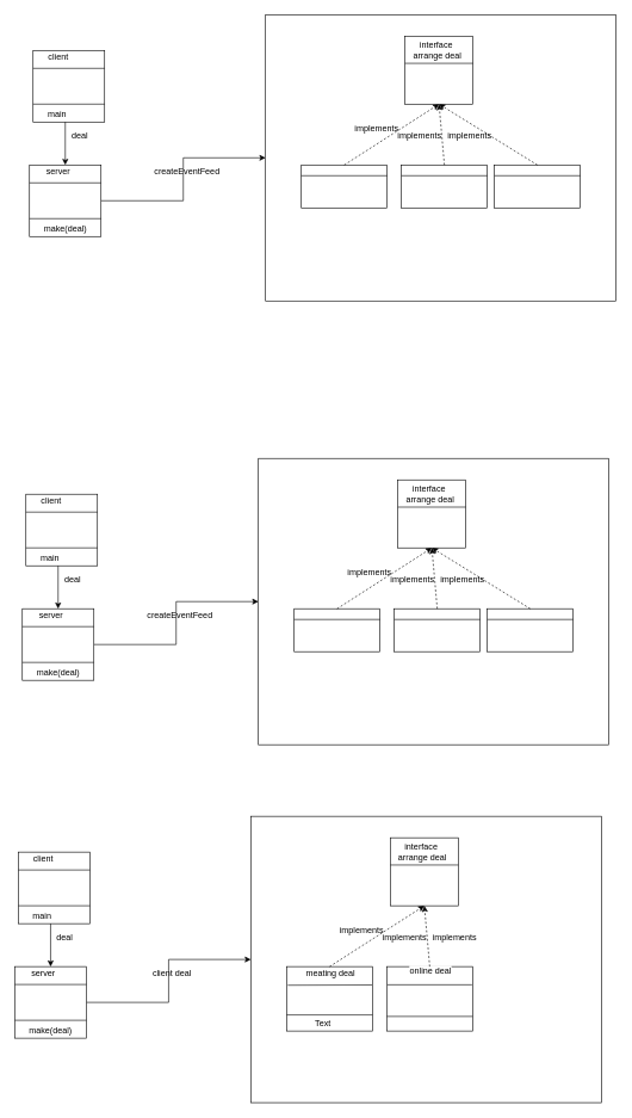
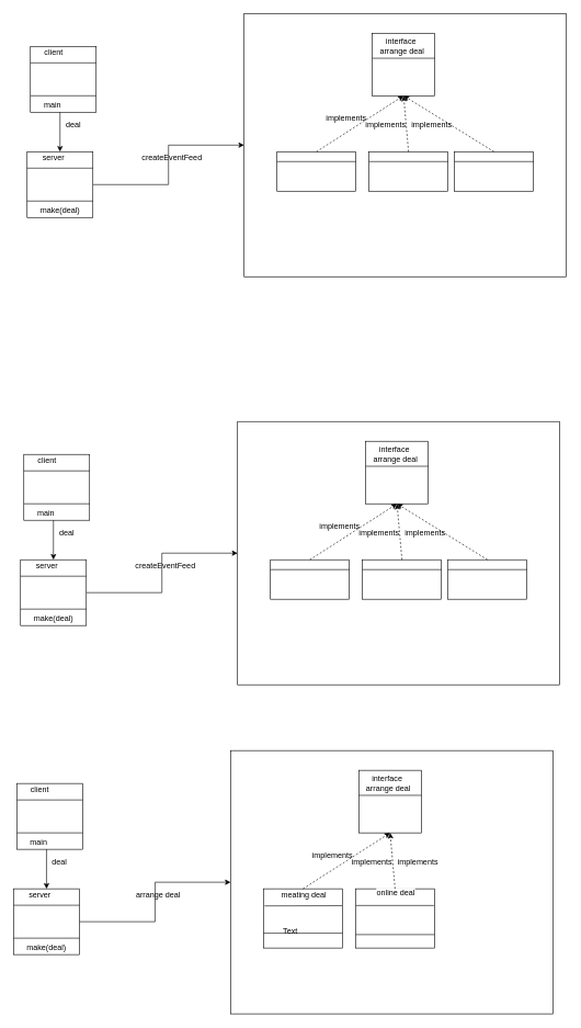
  <mxCell id="0" />
  <mxCell id="1" parent="0" />
  <mxCell id="2" value="" style="rounded=0;whiteSpace=wrap;html=1;" vertex="1" parent="1"><mxGeometry x="350" y="1140" width="490" height="400" as="geometry" /></mxCell>
  <mxCell id="3" value="" style="whiteSpace=wrap;html=1;aspect=fixed;" vertex="1" parent="1"><mxGeometry x="25" y="1190" width="100" height="100" as="geometry" /></mxCell>
  <mxCell id="4" value="" style="endArrow=none;html=1;entryX=1;entryY=0.25;entryDx=0;entryDy=0;exitX=0;exitY=0.25;exitDx=0;exitDy=0;" edge="1" source="3" target="3" parent="1"><mxGeometry width="50" height="50" relative="1" as="geometry"><mxPoint x="500" y="1550" as="sourcePoint" /><mxPoint x="550" y="1500" as="targetPoint" /></mxGeometry></mxCell>
  <mxCell id="5" value="" style="endArrow=none;html=1;entryX=1;entryY=0.75;entryDx=0;entryDy=0;exitX=0;exitY=0.75;exitDx=0;exitDy=0;" edge="1" source="3" target="3" parent="1"><mxGeometry width="50" height="50" relative="1" as="geometry"><mxPoint x="510" y="1430" as="sourcePoint" /><mxPoint x="590" y="1430" as="targetPoint" /></mxGeometry></mxCell>
  <mxCell id="6" value="client" style="text;html=1;strokeColor=none;fillColor=none;align=center;verticalAlign=middle;whiteSpace=wrap;rounded=0;" vertex="1" parent="1"><mxGeometry x="40" y="1190" width="40" height="20" as="geometry" /></mxCell>
  <mxCell id="7" value="main&amp;nbsp;" style="text;html=1;strokeColor=none;fillColor=none;align=center;verticalAlign=middle;whiteSpace=wrap;rounded=0;" vertex="1" parent="1"><mxGeometry x="40" y="1270" width="40" height="20" as="geometry" /></mxCell>
  <mxCell id="8" value="" style="edgeStyle=orthogonalEdgeStyle;rounded=0;orthogonalLoop=1;jettySize=auto;html=1;entryX=0;entryY=0.5;entryDx=0;entryDy=0;" edge="1" source="9" target="2" parent="1"><mxGeometry relative="1" as="geometry"><mxPoint x="350" y="1379.667" as="targetPoint" /></mxGeometry></mxCell>
  <mxCell id="9" value="" style="whiteSpace=wrap;html=1;aspect=fixed;" vertex="1" parent="1"><mxGeometry x="20" y="1350" width="100" height="100" as="geometry" /></mxCell>
  <mxCell id="10" value="" style="endArrow=none;html=1;entryX=1;entryY=0.25;entryDx=0;entryDy=0;exitX=0;exitY=0.25;exitDx=0;exitDy=0;" edge="1" source="9" target="9" parent="1"><mxGeometry width="50" height="50" relative="1" as="geometry"><mxPoint x="500" y="1710" as="sourcePoint" /><mxPoint x="550" y="1660" as="targetPoint" /></mxGeometry></mxCell>
  <mxCell id="11" value="" style="endArrow=none;html=1;entryX=1;entryY=0.75;entryDx=0;entryDy=0;exitX=0;exitY=0.75;exitDx=0;exitDy=0;" edge="1" source="9" target="9" parent="1"><mxGeometry width="50" height="50" relative="1" as="geometry"><mxPoint x="510" y="1590" as="sourcePoint" /><mxPoint x="590" y="1590" as="targetPoint" /></mxGeometry></mxCell>
  <mxCell id="12" value="server" style="text;html=1;strokeColor=none;fillColor=none;align=center;verticalAlign=middle;whiteSpace=wrap;rounded=0;" vertex="1" parent="1"><mxGeometry x="40" y="1350" width="40" height="20" as="geometry" /></mxCell>
  <mxCell id="13" value="make(deal)" style="text;html=1;strokeColor=none;fillColor=none;align=center;verticalAlign=middle;whiteSpace=wrap;rounded=0;" vertex="1" parent="1"><mxGeometry x="50" y="1430" width="40" height="20" as="geometry" /></mxCell>
  <mxCell id="14" value="" style="endArrow=classic;html=1;entryX=0.75;entryY=0;entryDx=0;entryDy=0;" edge="1" target="12" parent="1"><mxGeometry width="50" height="50" relative="1" as="geometry"><mxPoint x="70" y="1290" as="sourcePoint" /><mxPoint x="80" y="1460" as="targetPoint" /></mxGeometry></mxCell>
  <mxCell id="15" value="deal" style="text;html=1;strokeColor=none;fillColor=none;align=center;verticalAlign=middle;whiteSpace=wrap;rounded=0;" vertex="1" parent="1"><mxGeometry x="70" y="1300" width="40" height="20" as="geometry" /></mxCell>
- <mxCell id="16" value="client deal" style="text;html=1;strokeColor=none;fillColor=none;align=center;verticalAlign=middle;whiteSpace=wrap;rounded=0;" vertex="1" parent="1"><mxGeometry x="190" y="1350" width="100" height="20" as="geometry" /></mxCell>
+ <mxCell id="16" value="arrange deal" style="text;html=1;strokeColor=none;fillColor=none;align=center;verticalAlign=middle;whiteSpace=wrap;rounded=0;" vertex="1" parent="1"><mxGeometry x="190" y="1350" width="100" height="20" as="geometry" /></mxCell>
  <mxCell id="17" value="" style="whiteSpace=wrap;html=1;aspect=fixed;" vertex="1" parent="1"><mxGeometry x="545" y="1170" width="95" height="95" as="geometry" /></mxCell>
  <mxCell id="18" value="interface&amp;nbsp;&lt;br&gt;arrange deal&lt;br&gt;" style="text;html=1;strokeColor=none;fillColor=none;align=center;verticalAlign=middle;whiteSpace=wrap;rounded=0;" vertex="1" parent="1"><mxGeometry x="540" y="1180" width="100" height="20" as="geometry" /></mxCell>
  <mxCell id="19" value="" style="endArrow=none;html=1;" edge="1" parent="1"><mxGeometry width="50" height="50" relative="1" as="geometry"><mxPoint x="545" y="1208" as="sourcePoint" /><mxPoint x="640" y="1208" as="targetPoint" /><Array as="points" /></mxGeometry></mxCell>
  <mxCell id="20" value="" style="rounded=0;whiteSpace=wrap;html=1;" vertex="1" parent="1"><mxGeometry x="400" y="1350" width="120" height="90" as="geometry" /></mxCell>
  <mxCell id="21" value="" style="rounded=0;whiteSpace=wrap;html=1;" vertex="1" parent="1"><mxGeometry x="540" y="1350" width="120" height="90" as="geometry" /></mxCell>
  <mxCell id="22" value="" style="endArrow=none;html=1;exitX=0.013;exitY=0.289;exitDx=0;exitDy=0;entryX=0.994;entryY=0.285;entryDx=0;entryDy=0;entryPerimeter=0;exitPerimeter=0;" edge="1" source="20" target="20" parent="1"><mxGeometry width="50" height="50" relative="1" as="geometry"><mxPoint x="399.948" y="1370.517" as="sourcePoint" /><mxPoint x="494.5" y="1370" as="targetPoint" /><Array as="points" /></mxGeometry></mxCell>
  <mxCell id="23" value="meating deal" style="text;html=1;resizable=0;points=[];align=center;verticalAlign=middle;labelBackgroundColor=#ffffff;" vertex="1" connectable="0" parent="22"><mxGeometry x="0.089" y="-2" relative="1" as="geometry"><mxPoint x="-5.5" y="-18" as="offset" /></mxGeometry></mxCell>
  <mxCell id="24" value="online deal" style="text;html=1;resizable=0;points=[];align=center;verticalAlign=middle;labelBackgroundColor=#ffffff;" vertex="1" connectable="0" parent="22"><mxGeometry x="0.089" y="-2" relative="1" as="geometry"><mxPoint x="135" y="-22" as="offset" /></mxGeometry></mxCell>
  <mxCell id="25" value="" style="endArrow=none;html=1;exitX=0.006;exitY=0.282;exitDx=0;exitDy=0;entryX=0.993;entryY=0.282;entryDx=0;entryDy=0;entryPerimeter=0;exitPerimeter=0;" edge="1" source="21" target="21" parent="1"><mxGeometry width="50" height="50" relative="1" as="geometry"><mxPoint x="539.948" y="1370.017" as="sourcePoint" /><mxPoint x="659.069" y="1369.397" as="targetPoint" /><Array as="points" /></mxGeometry></mxCell>
  <mxCell id="26" value="" style="endArrow=classic;html=1;entryX=0.5;entryY=1;entryDx=0;entryDy=0;exitX=0.5;exitY=0;exitDx=0;exitDy=0;dashed=1;" edge="1" parent="1" source="20" target="17"><mxGeometry width="50" height="50" relative="1" as="geometry"><mxPoint x="20" y="1610" as="sourcePoint" /><mxPoint x="70" y="1560" as="targetPoint" /></mxGeometry></mxCell>
  <mxCell id="27" value="" style="endArrow=classic;html=1;exitX=0.5;exitY=0;exitDx=0;exitDy=0;dashed=1;entryX=0.5;entryY=1;entryDx=0;entryDy=0;" edge="1" parent="1" source="21" target="17"><mxGeometry width="50" height="50" relative="1" as="geometry"><mxPoint x="470.333" y="1359.667" as="sourcePoint" /><mxPoint x="517.833" y="1274.667" as="targetPoint" /></mxGeometry></mxCell>
  <mxCell id="28" value="implements" style="text;html=1;strokeColor=none;fillColor=none;align=center;verticalAlign=middle;whiteSpace=wrap;rounded=0;" vertex="1" parent="1"><mxGeometry x="485" y="1290" width="40" height="20" as="geometry" /></mxCell>
  <mxCell id="29" value="implements" style="text;html=1;strokeColor=none;fillColor=none;align=center;verticalAlign=middle;whiteSpace=wrap;rounded=0;" vertex="1" parent="1"><mxGeometry x="545" y="1300" width="40" height="20" as="geometry" /></mxCell>
  <mxCell id="30" value="implements" style="text;html=1;strokeColor=none;fillColor=none;align=center;verticalAlign=middle;whiteSpace=wrap;rounded=0;" vertex="1" parent="1"><mxGeometry x="615" y="1300" width="40" height="20" as="geometry" /></mxCell>
  <mxCell id="31" value="" style="rounded=0;whiteSpace=wrap;html=1;" vertex="1" parent="1"><mxGeometry x="360.5" y="640" width="490" height="400" as="geometry" /></mxCell>
  <mxCell id="32" value="" style="whiteSpace=wrap;html=1;aspect=fixed;" vertex="1" parent="1"><mxGeometry x="35.5" y="690" width="100" height="100" as="geometry" /></mxCell>
  <mxCell id="33" value="" style="endArrow=none;html=1;entryX=1;entryY=0.25;entryDx=0;entryDy=0;exitX=0;exitY=0.25;exitDx=0;exitDy=0;" edge="1" source="32" target="32" parent="1"><mxGeometry width="50" height="50" relative="1" as="geometry"><mxPoint x="510.5" y="1050" as="sourcePoint" /><mxPoint x="560.5" y="1000" as="targetPoint" /></mxGeometry></mxCell>
  <mxCell id="34" value="" style="endArrow=none;html=1;entryX=1;entryY=0.75;entryDx=0;entryDy=0;exitX=0;exitY=0.75;exitDx=0;exitDy=0;" edge="1" source="32" target="32" parent="1"><mxGeometry width="50" height="50" relative="1" as="geometry"><mxPoint x="520.5" y="930" as="sourcePoint" /><mxPoint x="600.5" y="930" as="targetPoint" /></mxGeometry></mxCell>
  <mxCell id="35" value="client" style="text;html=1;strokeColor=none;fillColor=none;align=center;verticalAlign=middle;whiteSpace=wrap;rounded=0;" vertex="1" parent="1"><mxGeometry x="50.5" y="690" width="40" height="20" as="geometry" /></mxCell>
  <mxCell id="36" value="main&amp;nbsp;" style="text;html=1;strokeColor=none;fillColor=none;align=center;verticalAlign=middle;whiteSpace=wrap;rounded=0;" vertex="1" parent="1"><mxGeometry x="50.5" y="770" width="40" height="20" as="geometry" /></mxCell>
  <mxCell id="37" value="" style="edgeStyle=orthogonalEdgeStyle;rounded=0;orthogonalLoop=1;jettySize=auto;html=1;entryX=0;entryY=0.5;entryDx=0;entryDy=0;" edge="1" source="38" target="31" parent="1"><mxGeometry relative="1" as="geometry"><mxPoint x="360.5" y="879.667" as="targetPoint" /></mxGeometry></mxCell>
  <mxCell id="38" value="" style="whiteSpace=wrap;html=1;aspect=fixed;" vertex="1" parent="1"><mxGeometry x="30.5" y="850" width="100" height="100" as="geometry" /></mxCell>
  <mxCell id="39" value="" style="endArrow=none;html=1;entryX=1;entryY=0.25;entryDx=0;entryDy=0;exitX=0;exitY=0.25;exitDx=0;exitDy=0;" edge="1" source="38" target="38" parent="1"><mxGeometry width="50" height="50" relative="1" as="geometry"><mxPoint x="510.5" y="1210" as="sourcePoint" /><mxPoint x="560.5" y="1160" as="targetPoint" /></mxGeometry></mxCell>
  <mxCell id="40" value="" style="endArrow=none;html=1;entryX=1;entryY=0.75;entryDx=0;entryDy=0;exitX=0;exitY=0.75;exitDx=0;exitDy=0;" edge="1" source="38" target="38" parent="1"><mxGeometry width="50" height="50" relative="1" as="geometry"><mxPoint x="520.5" y="1090" as="sourcePoint" /><mxPoint x="600.5" y="1090" as="targetPoint" /></mxGeometry></mxCell>
  <mxCell id="41" value="server" style="text;html=1;strokeColor=none;fillColor=none;align=center;verticalAlign=middle;whiteSpace=wrap;rounded=0;" vertex="1" parent="1"><mxGeometry x="50.5" y="850" width="40" height="20" as="geometry" /></mxCell>
  <mxCell id="42" value="make(deal)" style="text;html=1;strokeColor=none;fillColor=none;align=center;verticalAlign=middle;whiteSpace=wrap;rounded=0;" vertex="1" parent="1"><mxGeometry x="60.5" y="930" width="40" height="20" as="geometry" /></mxCell>
  <mxCell id="43" value="" style="endArrow=classic;html=1;entryX=0.75;entryY=0;entryDx=0;entryDy=0;" edge="1" target="41" parent="1"><mxGeometry width="50" height="50" relative="1" as="geometry"><mxPoint x="80.5" y="790" as="sourcePoint" /><mxPoint x="90.5" y="960" as="targetPoint" /></mxGeometry></mxCell>
  <mxCell id="44" value="deal" style="text;html=1;strokeColor=none;fillColor=none;align=center;verticalAlign=middle;whiteSpace=wrap;rounded=0;" vertex="1" parent="1"><mxGeometry x="80.5" y="800" width="40" height="20" as="geometry" /></mxCell>
  <mxCell id="45" value="createEventFeed" style="text;html=1;strokeColor=none;fillColor=none;align=center;verticalAlign=middle;whiteSpace=wrap;rounded=0;" vertex="1" parent="1"><mxGeometry x="200.5" y="850" width="100" height="20" as="geometry" /></mxCell>
  <mxCell id="46" value="" style="whiteSpace=wrap;html=1;aspect=fixed;" vertex="1" parent="1"><mxGeometry x="555.5" y="670" width="95" height="95" as="geometry" /></mxCell>
  <mxCell id="47" value="interface&amp;nbsp;&lt;br&gt;arrange deal&lt;br&gt;" style="text;html=1;strokeColor=none;fillColor=none;align=center;verticalAlign=middle;whiteSpace=wrap;rounded=0;" vertex="1" parent="1"><mxGeometry x="550.5" y="680" width="100" height="20" as="geometry" /></mxCell>
  <mxCell id="48" value="" style="endArrow=none;html=1;" edge="1" parent="1"><mxGeometry width="50" height="50" relative="1" as="geometry"><mxPoint x="555.5" y="708" as="sourcePoint" /><mxPoint x="650.5" y="708" as="targetPoint" /><Array as="points" /></mxGeometry></mxCell>
  <mxCell id="49" value="" style="rounded=0;whiteSpace=wrap;html=1;" vertex="1" parent="1"><mxGeometry x="410.5" y="850" width="120" height="60" as="geometry" /></mxCell>
  <mxCell id="50" value="" style="rounded=0;whiteSpace=wrap;html=1;" vertex="1" parent="1"><mxGeometry x="550.5" y="850" width="120" height="60" as="geometry" /></mxCell>
  <mxCell id="51" value="" style="rounded=0;whiteSpace=wrap;html=1;" vertex="1" parent="1"><mxGeometry x="680.5" y="850" width="120" height="60" as="geometry" /></mxCell>
  <mxCell id="52" value="" style="endArrow=none;html=1;exitX=0;exitY=0.25;exitDx=0;exitDy=0;entryX=1;entryY=0.25;entryDx=0;entryDy=0;" edge="1" source="49" target="49" parent="1"><mxGeometry width="50" height="50" relative="1" as="geometry"><mxPoint x="410.448" y="870.517" as="sourcePoint" /><mxPoint x="505" y="870" as="targetPoint" /><Array as="points" /></mxGeometry></mxCell>
  <mxCell id="53" value="" style="endArrow=none;html=1;exitX=0;exitY=0.25;exitDx=0;exitDy=0;entryX=1;entryY=0.25;entryDx=0;entryDy=0;" edge="1" source="50" target="50" parent="1"><mxGeometry width="50" height="50" relative="1" as="geometry"><mxPoint x="550.448" y="870.017" as="sourcePoint" /><mxPoint x="669.569" y="869.397" as="targetPoint" /><Array as="points" /></mxGeometry></mxCell>
  <mxCell id="54" value="" style="endArrow=none;html=1;exitX=0;exitY=0.25;exitDx=0;exitDy=0;entryX=1;entryY=0.25;entryDx=0;entryDy=0;" edge="1" source="51" target="51" parent="1"><mxGeometry width="50" height="50" relative="1" as="geometry"><mxPoint x="680.448" y="870.517" as="sourcePoint" /><mxPoint x="799.569" y="869.897" as="targetPoint" /><Array as="points" /></mxGeometry></mxCell>
  <mxCell id="55" value="" style="endArrow=classic;html=1;entryX=0.5;entryY=1;entryDx=0;entryDy=0;exitX=0.5;exitY=0;exitDx=0;exitDy=0;dashed=1;" edge="1" source="49" target="46" parent="1"><mxGeometry width="50" height="50" relative="1" as="geometry"><mxPoint x="30.5" y="1110" as="sourcePoint" /><mxPoint x="80.5" y="1060" as="targetPoint" /></mxGeometry></mxCell>
  <mxCell id="56" value="" style="endArrow=classic;html=1;exitX=0.5;exitY=0;exitDx=0;exitDy=0;dashed=1;entryX=0.5;entryY=1;entryDx=0;entryDy=0;" edge="1" source="50" target="46" parent="1"><mxGeometry width="50" height="50" relative="1" as="geometry"><mxPoint x="480.833" y="859.667" as="sourcePoint" /><mxPoint x="528.333" y="774.667" as="targetPoint" /></mxGeometry></mxCell>
  <mxCell id="57" value="" style="endArrow=classic;html=1;entryX=0.5;entryY=1;entryDx=0;entryDy=0;exitX=0.5;exitY=0;exitDx=0;exitDy=0;dashed=1;" edge="1" source="51" target="46" parent="1"><mxGeometry width="50" height="50" relative="1" as="geometry"><mxPoint x="620.833" y="859.667" as="sourcePoint" /><mxPoint x="538.333" y="784.667" as="targetPoint" /></mxGeometry></mxCell>
  <mxCell id="58" value="implements" style="text;html=1;strokeColor=none;fillColor=none;align=center;verticalAlign=middle;whiteSpace=wrap;rounded=0;" vertex="1" parent="1"><mxGeometry x="495.5" y="790" width="40" height="20" as="geometry" /></mxCell>
  <mxCell id="59" value="implements" style="text;html=1;strokeColor=none;fillColor=none;align=center;verticalAlign=middle;whiteSpace=wrap;rounded=0;" vertex="1" parent="1"><mxGeometry x="555.5" y="800" width="40" height="20" as="geometry" /></mxCell>
  <mxCell id="60" value="implements" style="text;html=1;strokeColor=none;fillColor=none;align=center;verticalAlign=middle;whiteSpace=wrap;rounded=0;" vertex="1" parent="1"><mxGeometry x="625.5" y="800" width="40" height="20" as="geometry" /></mxCell>
  <mxCell id="61" value="" style="rounded=0;whiteSpace=wrap;html=1;" vertex="1" parent="1"><mxGeometry x="370.5" y="20" width="490" height="400" as="geometry" /></mxCell>
  <mxCell id="62" value="" style="whiteSpace=wrap;html=1;aspect=fixed;" vertex="1" parent="1"><mxGeometry x="45.5" y="70" width="100" height="100" as="geometry" /></mxCell>
  <mxCell id="63" value="" style="endArrow=none;html=1;entryX=1;entryY=0.25;entryDx=0;entryDy=0;exitX=0;exitY=0.25;exitDx=0;exitDy=0;" edge="1" source="62" target="62" parent="1"><mxGeometry width="50" height="50" relative="1" as="geometry"><mxPoint x="520.5" y="430" as="sourcePoint" /><mxPoint x="570.5" y="380" as="targetPoint" /></mxGeometry></mxCell>
  <mxCell id="64" value="" style="endArrow=none;html=1;entryX=1;entryY=0.75;entryDx=0;entryDy=0;exitX=0;exitY=0.75;exitDx=0;exitDy=0;" edge="1" source="62" target="62" parent="1"><mxGeometry width="50" height="50" relative="1" as="geometry"><mxPoint x="530.5" y="310" as="sourcePoint" /><mxPoint x="610.5" y="310" as="targetPoint" /></mxGeometry></mxCell>
  <mxCell id="65" value="client" style="text;html=1;strokeColor=none;fillColor=none;align=center;verticalAlign=middle;whiteSpace=wrap;rounded=0;" vertex="1" parent="1"><mxGeometry x="60.5" y="70" width="40" height="20" as="geometry" /></mxCell>
  <mxCell id="66" value="main&amp;nbsp;" style="text;html=1;strokeColor=none;fillColor=none;align=center;verticalAlign=middle;whiteSpace=wrap;rounded=0;" vertex="1" parent="1"><mxGeometry x="60.5" y="150" width="40" height="20" as="geometry" /></mxCell>
  <mxCell id="67" value="" style="edgeStyle=orthogonalEdgeStyle;rounded=0;orthogonalLoop=1;jettySize=auto;html=1;entryX=0;entryY=0.5;entryDx=0;entryDy=0;" edge="1" source="68" target="61" parent="1"><mxGeometry relative="1" as="geometry"><mxPoint x="370.5" y="259.667" as="targetPoint" /></mxGeometry></mxCell>
  <mxCell id="68" value="" style="whiteSpace=wrap;html=1;aspect=fixed;" vertex="1" parent="1"><mxGeometry x="40.5" y="230" width="100" height="100" as="geometry" /></mxCell>
  <mxCell id="69" value="" style="endArrow=none;html=1;entryX=1;entryY=0.25;entryDx=0;entryDy=0;exitX=0;exitY=0.25;exitDx=0;exitDy=0;" edge="1" source="68" target="68" parent="1"><mxGeometry width="50" height="50" relative="1" as="geometry"><mxPoint x="520.5" y="590" as="sourcePoint" /><mxPoint x="570.5" y="540" as="targetPoint" /></mxGeometry></mxCell>
  <mxCell id="70" value="" style="endArrow=none;html=1;entryX=1;entryY=0.75;entryDx=0;entryDy=0;exitX=0;exitY=0.75;exitDx=0;exitDy=0;" edge="1" source="68" target="68" parent="1"><mxGeometry width="50" height="50" relative="1" as="geometry"><mxPoint x="530.5" y="470" as="sourcePoint" /><mxPoint x="610.5" y="470" as="targetPoint" /></mxGeometry></mxCell>
  <mxCell id="71" value="server" style="text;html=1;strokeColor=none;fillColor=none;align=center;verticalAlign=middle;whiteSpace=wrap;rounded=0;" vertex="1" parent="1"><mxGeometry x="60.5" y="230" width="40" height="20" as="geometry" /></mxCell>
  <mxCell id="72" value="make(deal)" style="text;html=1;strokeColor=none;fillColor=none;align=center;verticalAlign=middle;whiteSpace=wrap;rounded=0;" vertex="1" parent="1"><mxGeometry x="70.5" y="310" width="40" height="20" as="geometry" /></mxCell>
  <mxCell id="73" value="" style="endArrow=classic;html=1;entryX=0.75;entryY=0;entryDx=0;entryDy=0;" edge="1" target="71" parent="1"><mxGeometry width="50" height="50" relative="1" as="geometry"><mxPoint x="90.5" y="170" as="sourcePoint" /><mxPoint x="100.5" y="340" as="targetPoint" /></mxGeometry></mxCell>
  <mxCell id="74" value="deal" style="text;html=1;strokeColor=none;fillColor=none;align=center;verticalAlign=middle;whiteSpace=wrap;rounded=0;" vertex="1" parent="1"><mxGeometry x="90.5" y="180" width="40" height="20" as="geometry" /></mxCell>
  <mxCell id="75" value="createEventFeed" style="text;html=1;strokeColor=none;fillColor=none;align=center;verticalAlign=middle;whiteSpace=wrap;rounded=0;" vertex="1" parent="1"><mxGeometry x="210.5" y="230" width="100" height="20" as="geometry" /></mxCell>
  <mxCell id="76" value="" style="whiteSpace=wrap;html=1;aspect=fixed;" vertex="1" parent="1"><mxGeometry x="565.5" y="50" width="95" height="95" as="geometry" /></mxCell>
  <mxCell id="77" value="interface&amp;nbsp;&lt;br&gt;arrange deal&lt;br&gt;" style="text;html=1;strokeColor=none;fillColor=none;align=center;verticalAlign=middle;whiteSpace=wrap;rounded=0;" vertex="1" parent="1"><mxGeometry x="560.5" y="60" width="100" height="20" as="geometry" /></mxCell>
  <mxCell id="78" value="" style="endArrow=none;html=1;" edge="1" parent="1"><mxGeometry width="50" height="50" relative="1" as="geometry"><mxPoint x="565.5" y="88" as="sourcePoint" /><mxPoint x="660.5" y="88" as="targetPoint" /><Array as="points" /></mxGeometry></mxCell>
  <mxCell id="79" value="" style="rounded=0;whiteSpace=wrap;html=1;" vertex="1" parent="1"><mxGeometry x="420.5" y="230" width="120" height="60" as="geometry" /></mxCell>
  <mxCell id="80" value="" style="rounded=0;whiteSpace=wrap;html=1;" vertex="1" parent="1"><mxGeometry x="560.5" y="230" width="120" height="60" as="geometry" /></mxCell>
  <mxCell id="81" value="" style="rounded=0;whiteSpace=wrap;html=1;" vertex="1" parent="1"><mxGeometry x="690.5" y="230" width="120" height="60" as="geometry" /></mxCell>
  <mxCell id="82" value="" style="endArrow=none;html=1;exitX=0;exitY=0.25;exitDx=0;exitDy=0;entryX=1;entryY=0.25;entryDx=0;entryDy=0;" edge="1" source="79" target="79" parent="1"><mxGeometry width="50" height="50" relative="1" as="geometry"><mxPoint x="420.448" y="250.517" as="sourcePoint" /><mxPoint x="515" y="250" as="targetPoint" /><Array as="points" /></mxGeometry></mxCell>
  <mxCell id="83" value="" style="endArrow=none;html=1;exitX=0;exitY=0.25;exitDx=0;exitDy=0;entryX=1;entryY=0.25;entryDx=0;entryDy=0;" edge="1" source="80" target="80" parent="1"><mxGeometry width="50" height="50" relative="1" as="geometry"><mxPoint x="560.448" y="250.017" as="sourcePoint" /><mxPoint x="679.569" y="249.397" as="targetPoint" /><Array as="points" /></mxGeometry></mxCell>
  <mxCell id="84" value="" style="endArrow=none;html=1;exitX=0;exitY=0.25;exitDx=0;exitDy=0;entryX=1;entryY=0.25;entryDx=0;entryDy=0;" edge="1" source="81" target="81" parent="1"><mxGeometry width="50" height="50" relative="1" as="geometry"><mxPoint x="690.448" y="250.517" as="sourcePoint" /><mxPoint x="809.569" y="249.897" as="targetPoint" /><Array as="points" /></mxGeometry></mxCell>
  <mxCell id="85" value="" style="endArrow=classic;html=1;entryX=0.5;entryY=1;entryDx=0;entryDy=0;exitX=0.5;exitY=0;exitDx=0;exitDy=0;dashed=1;" edge="1" source="79" target="76" parent="1"><mxGeometry width="50" height="50" relative="1" as="geometry"><mxPoint x="40.5" y="490" as="sourcePoint" /><mxPoint x="90.5" y="440" as="targetPoint" /></mxGeometry></mxCell>
  <mxCell id="86" value="" style="endArrow=classic;html=1;exitX=0.5;exitY=0;exitDx=0;exitDy=0;dashed=1;entryX=0.5;entryY=1;entryDx=0;entryDy=0;" edge="1" source="80" target="76" parent="1"><mxGeometry width="50" height="50" relative="1" as="geometry"><mxPoint x="490.833" y="239.667" as="sourcePoint" /><mxPoint x="538.333" y="154.667" as="targetPoint" /></mxGeometry></mxCell>
  <mxCell id="87" value="" style="endArrow=classic;html=1;entryX=0.5;entryY=1;entryDx=0;entryDy=0;exitX=0.5;exitY=0;exitDx=0;exitDy=0;dashed=1;" edge="1" source="81" target="76" parent="1"><mxGeometry width="50" height="50" relative="1" as="geometry"><mxPoint x="630.833" y="239.667" as="sourcePoint" /><mxPoint x="548.333" y="164.667" as="targetPoint" /></mxGeometry></mxCell>
  <mxCell id="88" value="implements" style="text;html=1;strokeColor=none;fillColor=none;align=center;verticalAlign=middle;whiteSpace=wrap;rounded=0;" vertex="1" parent="1"><mxGeometry x="505.5" y="170" width="40" height="20" as="geometry" /></mxCell>
  <mxCell id="89" value="implements" style="text;html=1;strokeColor=none;fillColor=none;align=center;verticalAlign=middle;whiteSpace=wrap;rounded=0;" vertex="1" parent="1"><mxGeometry x="565.5" y="180" width="40" height="20" as="geometry" /></mxCell>
  <mxCell id="90" value="implements" style="text;html=1;strokeColor=none;fillColor=none;align=center;verticalAlign=middle;whiteSpace=wrap;rounded=0;" vertex="1" parent="1"><mxGeometry x="635.5" y="180" width="40" height="20" as="geometry" /></mxCell>
  <mxCell id="91" value="" style="endArrow=none;html=1;exitX=0;exitY=0.75;exitDx=0;exitDy=0;entryX=1;entryY=0.75;entryDx=0;entryDy=0;" edge="1" parent="1" source="20" target="20"><mxGeometry width="50" height="50" relative="1" as="geometry"><mxPoint x="403.3" y="1429.2" as="sourcePoint" /><mxPoint x="524.9" y="1430.4" as="targetPoint" /><Array as="points" /></mxGeometry></mxCell>
- <mxCell id="92" value="Text" style="text;html=1;strokeColor=none;fillColor=none;align=center;verticalAlign=middle;whiteSpace=wrap;rounded=0;" vertex="1" parent="1"><mxGeometry x="430.5" y="1420" width="40" height="20" as="geometry" /></mxCell>
+ <mxCell id="92" value="Text" style="text;html=1;strokeColor=none;fillColor=none;align=center;verticalAlign=middle;whiteSpace=wrap;rounded=0;" vertex="1" parent="1"><mxGeometry x="420.5" y="1405" width="40" height="20" as="geometry" /></mxCell>
  <mxCell id="93" value="" style="endArrow=none;html=1;exitX=0;exitY=0.75;exitDx=0;exitDy=0;entryX=1;entryY=0.75;entryDx=0;entryDy=0;" edge="1" parent="1"><mxGeometry width="50" height="50" relative="1" as="geometry"><mxPoint x="540" y="1419.6" as="sourcePoint" /><mxPoint x="660" y="1419.6" as="targetPoint" /><Array as="points" /></mxGeometry></mxCell>
